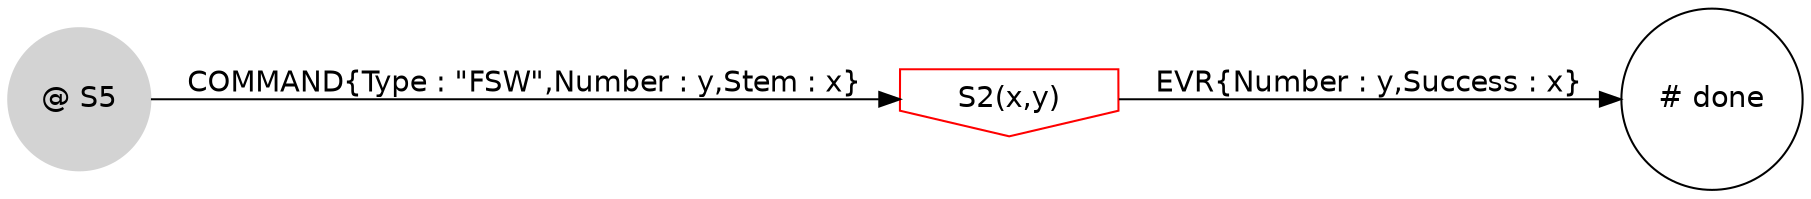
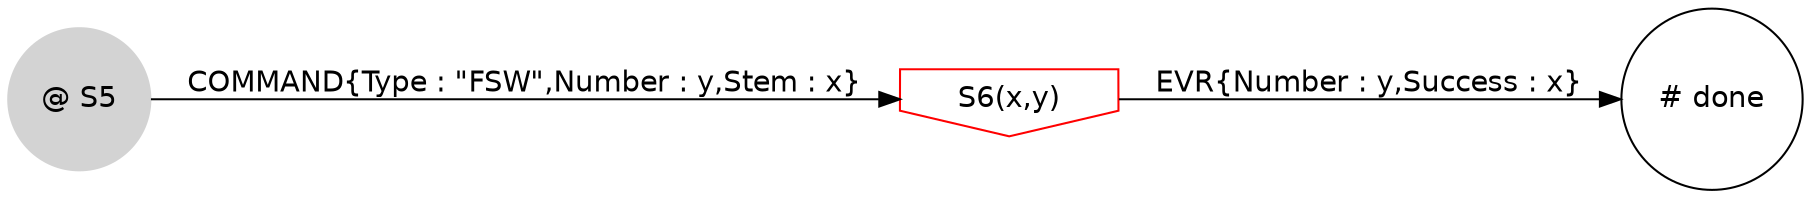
  digraph {
    fontname="DejaVu Sans"
    rankdir=LR
    node [fontname="DejaVu Sans" shape=circle]
    edge [fontname="DejaVu Sans"]
    n1 [color=lightgrey label="@ S5" style=filled]
-   n2 [color=red label="S2(x,y)" shape=invhouse]
+   n2 [color=red label="S6(x,y)" shape=invhouse]
    n3 [label="# done"]
    n1 -> n2 [label="COMMAND{Type : \"FSW\",Number : y,Stem : x}"]
    n2 -> n3 [label="EVR{Number : y,Success : x}"]
  }
